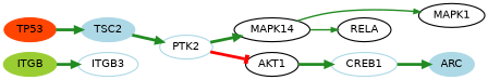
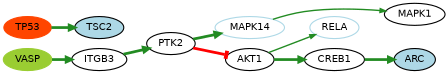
  digraph {
    rankdir=LR
    node [color=black fillcolor=white fontname=Helvetica fontsize=18 shape=ellipse style="filled, bold"]
    edge [arrowhead=normal color=forestgreen dir=forward penwidth=5.0 sign=1 weight=1.0]
-   ITGB3 [color=lightblue]
-   PTK2 [color=lightblue]
-   MAPK14
+   ITGB3
+   PTK2
+   MAPK14 [color=lightblue]
    AKT1
    MAPK1
-   RELA
+   RELA [color=lightblue]
    TP53 [color=orangered fillcolor=orangered]
-   TSC2 [color=lightblue fillcolor=lightblue]
-   ARC [color=lightblue fillcolor=lightblue]
-   CREB1 [color=lightblue]
-   VASP [color=olivedrab3 fillcolor=olivedrab3 label=ITGB]
-   TSC2 -> PTK2
+   TSC2 [fillcolor=lightblue]
+   ARC [fillcolor=lightblue]
+   CREB1
+   VASP [color=olivedrab3 fillcolor=olivedrab3]
+   ITGB3 -> PTK2
    PTK2 -> MAPK14
    PTK2 -> AKT1 [arrowhead=tee color=red sign=-1]
    MAPK14 -> MAPK1 [penwidth=2.5 weight=0.5]
-   MAPK14 -> RELA [penwidth=2.5 weight=0.5]
+   AKT1 -> RELA [penwidth=2.5 weight=0.5]
    AKT1 -> CREB1
    TP53 -> TSC2
    CREB1 -> ARC
    VASP -> ITGB3
  }
